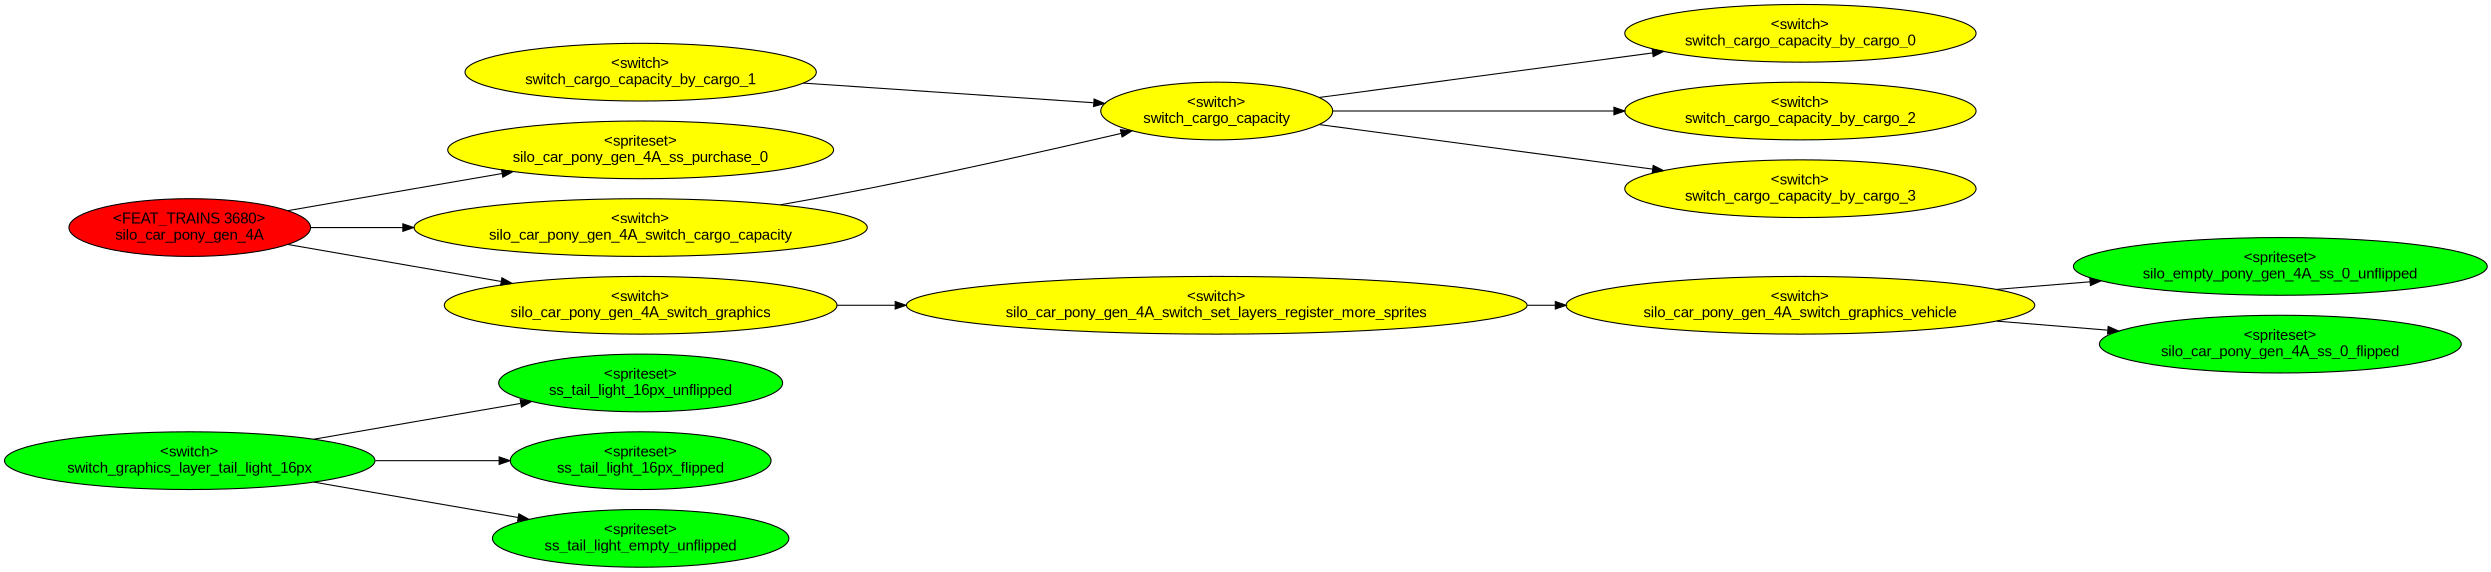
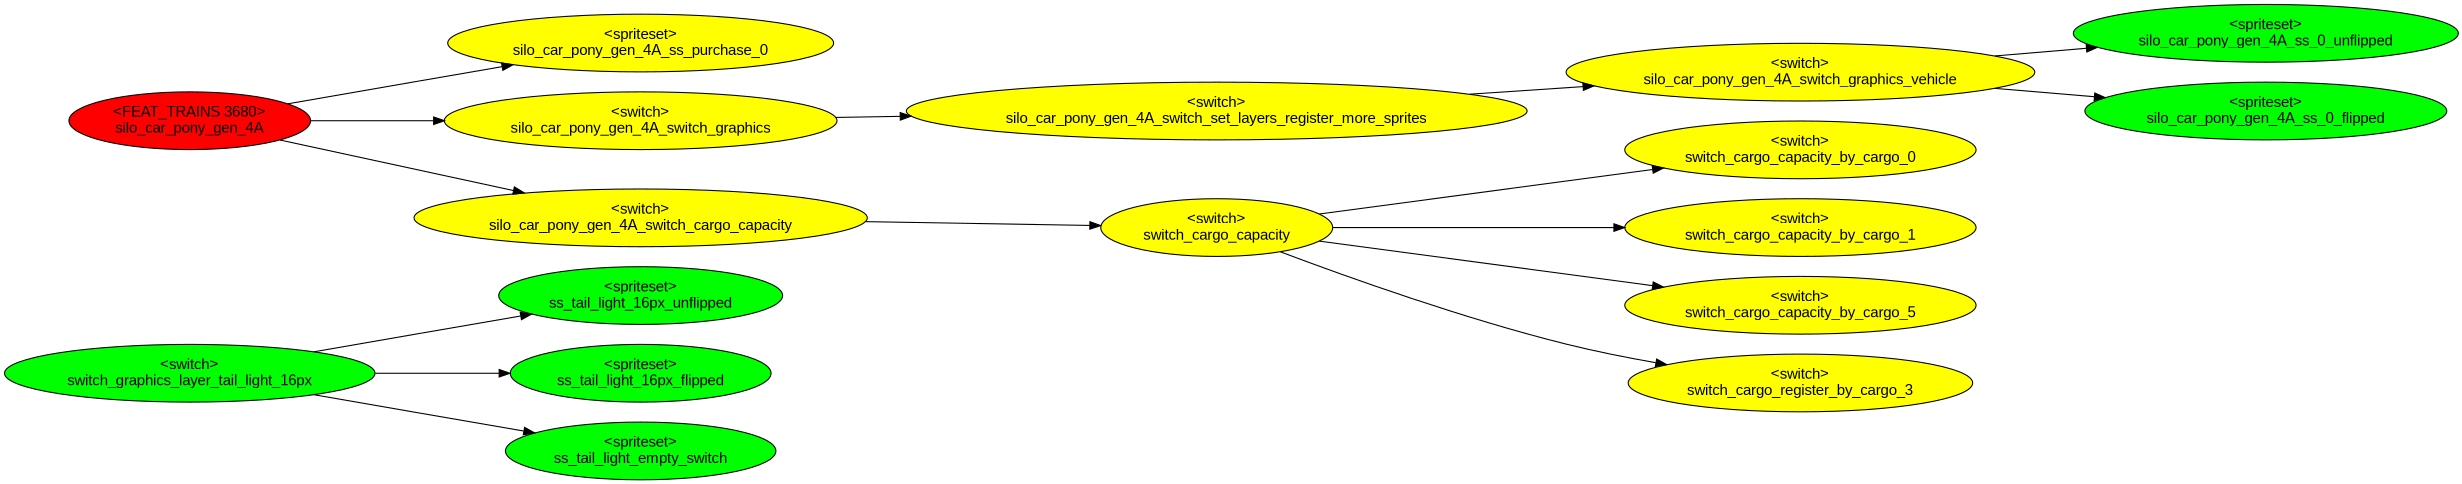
  digraph {
    fontname="Liberation Sans"
    rankdir=LR
    node [fillcolor=yellow fontname="Liberation Sans" style=filled]
    edge [fontname="Liberation Sans"]
    n1 [fillcolor=green label="<spriteset>\nss_tail_light_16px_unflipped"]
    n2 [fillcolor=green label="<spriteset>\nss_tail_light_16px_flipped"]
-   n3 [fillcolor=green label="<spriteset>\nss_tail_light_empty_unflipped"]
+   n3 [fillcolor=green label="<spriteset>\nss_tail_light_empty_switch"]
    n4 [fillcolor=green label="<switch>\nswitch_graphics_layer_tail_light_16px"]
    n5 [label="<switch>\nswitch_cargo_capacity_by_cargo_0"]
    n6 [label="<switch>\nswitch_cargo_capacity_by_cargo_1"]
-   n7 [label="<switch>\nswitch_cargo_capacity_by_cargo_2"]
-   n8 [label="<switch>\nswitch_cargo_capacity_by_cargo_3"]
+   n7 [label="<switch>\nswitch_cargo_capacity_by_cargo_5"]
+   n8 [label="<switch>\nswitch_cargo_register_by_cargo_3"]
    n9 [label="<switch>\nswitch_cargo_capacity"]
-   n10 [fillcolor=green label="<spriteset>\nsilo_empty_pony_gen_4A_ss_0_unflipped"]
+   n10 [fillcolor=green label="<spriteset>\nsilo_car_pony_gen_4A_ss_0_unflipped"]
    n11 [fillcolor=green label="<spriteset>\nsilo_car_pony_gen_4A_ss_0_flipped"]
    n12 [label="<switch>\nsilo_car_pony_gen_4A_switch_graphics_vehicle"]
    n13 [label="<spriteset>\nsilo_car_pony_gen_4A_ss_purchase_0"]
    n14 [label="<switch>\nsilo_car_pony_gen_4A_switch_set_layers_register_more_sprites"]
    n15 [label="<switch>\nsilo_car_pony_gen_4A_switch_graphics"]
    n16 [label="<switch>\nsilo_car_pony_gen_4A_switch_cargo_capacity"]
    n17 [fillcolor=red label="<FEAT_TRAINS 3680>\nsilo_car_pony_gen_4A"]
    n4 -> n1
    n4 -> n2
    n4 -> n3
    n9 -> n5
-   n6 -> n9
+   n9 -> n6
    n9 -> n7
    n9 -> n8
    n12 -> n10
    n12 -> n11
    n14 -> n12
    n15 -> n14
    n16 -> n9
    n17 -> n13
    n17 -> n15
    n17 -> n16
  }
